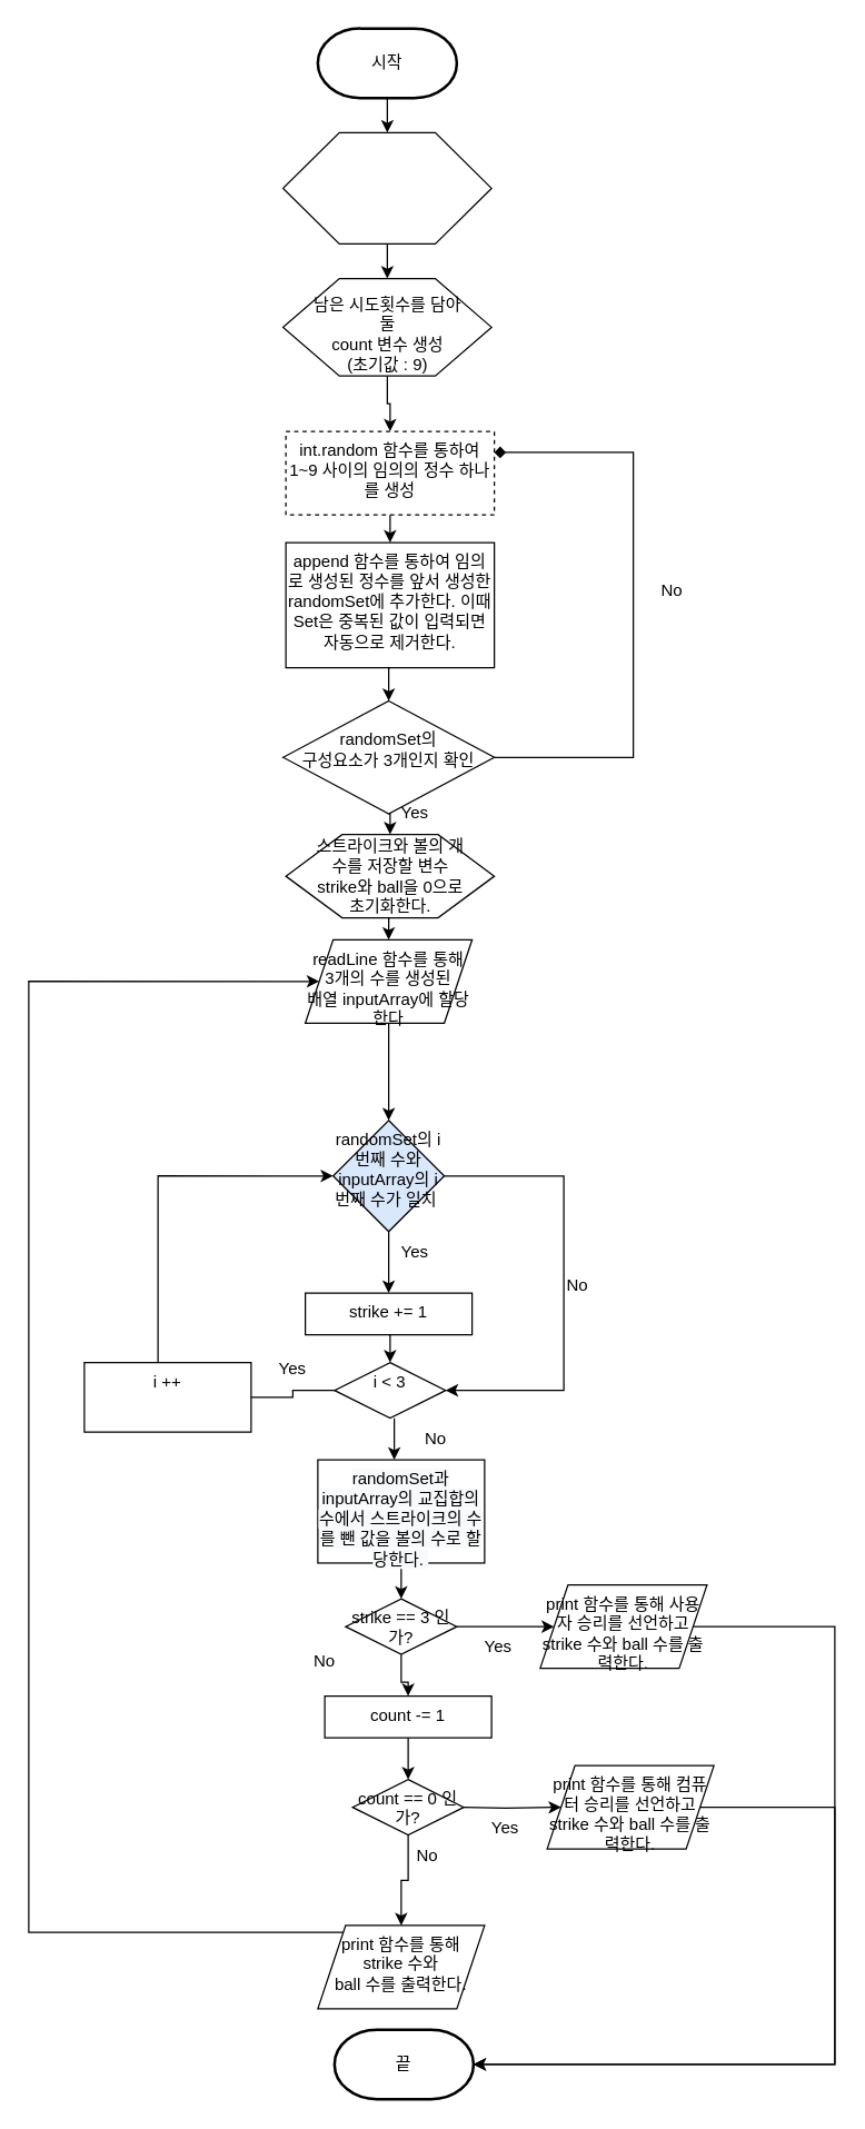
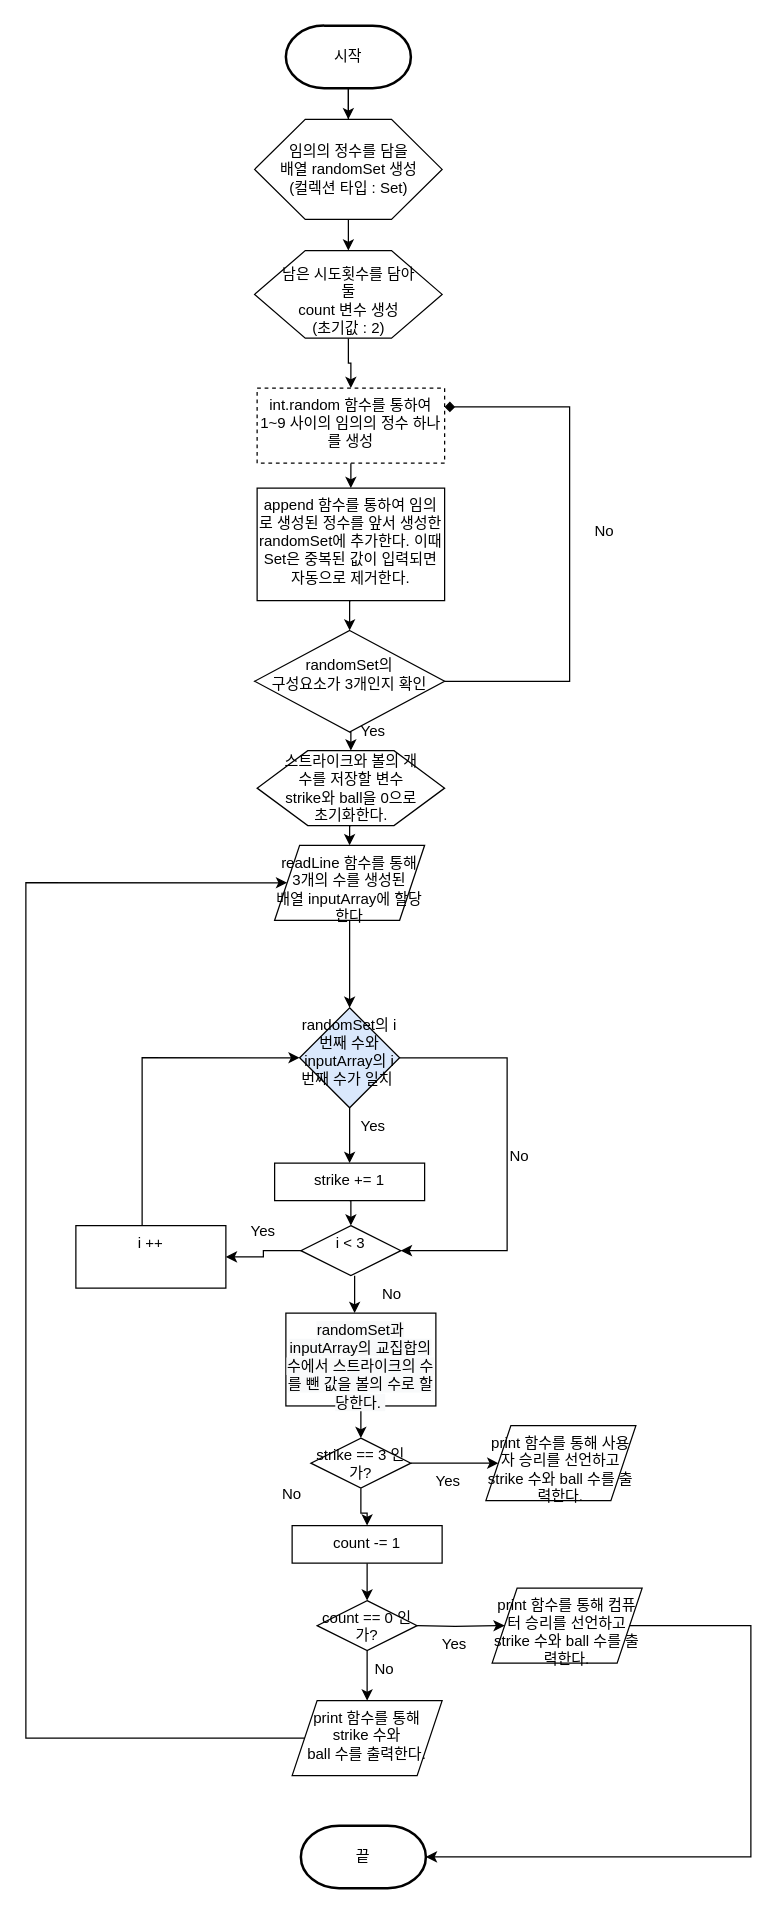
  <mxCell id="0" />
  <mxCell id="1" parent="0" />
+ <mxCell id="2" value="" style="edgeStyle=orthogonalEdgeStyle;rounded=0;orthogonalLoop=1;jettySize=auto;html=1;" edge="1" parent="1" source="4" target="7"><mxGeometry relative="1" as="geometry" /></mxCell>
  <mxCell id="3" style="edgeStyle=orthogonalEdgeStyle;rounded=0;orthogonalLoop=1;jettySize=auto;html=1;exitX=0.5;exitY=1;exitDx=0;exitDy=0;exitPerimeter=0;entryX=0.5;entryY=0;entryDx=0;entryDy=0;" edge="1" parent="1" source="4" target="6"><mxGeometry relative="1" as="geometry" /></mxCell>
  <mxCell id="4" value="시작" style="strokeWidth=2;html=1;shape=mxgraph.flowchart.terminator;whiteSpace=wrap;" vertex="1" parent="1"><mxGeometry x="228" y="20" width="100" height="50" as="geometry" /></mxCell>
  <mxCell id="5" style="edgeStyle=orthogonalEdgeStyle;rounded=0;orthogonalLoop=1;jettySize=auto;html=1;exitX=0.5;exitY=1;exitDx=0;exitDy=0;entryX=0.5;entryY=0;entryDx=0;entryDy=0;" edge="1" parent="1" source="6" target="9"><mxGeometry relative="1" as="geometry" /></mxCell>
  <mxCell id="6" value="" style="verticalLabelPosition=bottom;verticalAlign=top;html=1;shape=hexagon;perimeter=hexagonPerimeter2;arcSize=6;size=0.27;" vertex="1" parent="1"><mxGeometry x="203" y="95" width="150" height="80" as="geometry" /></mxCell>
+ <mxCell id="7" value="임의의 정수를 담을 &lt;br&gt;배열 randomSet 생성&lt;br&gt;(컬렉션 타입 : Set)" style="text;html=1;strokeColor=none;fillColor=none;align=center;verticalAlign=middle;whiteSpace=wrap;rounded=0;" vertex="1" parent="1"><mxGeometry x="219.5" y="120" width="117" height="30" as="geometry" /></mxCell>
  <mxCell id="8" style="edgeStyle=orthogonalEdgeStyle;rounded=0;orthogonalLoop=1;jettySize=auto;html=1;exitX=0.5;exitY=1;exitDx=0;exitDy=0;entryX=0.5;entryY=0;entryDx=0;entryDy=0;" edge="1" parent="1" source="9" target="15"><mxGeometry relative="1" as="geometry" /></mxCell>
  <mxCell id="9" value="" style="verticalLabelPosition=bottom;verticalAlign=top;html=1;shape=hexagon;perimeter=hexagonPerimeter2;arcSize=6;size=0.27;" vertex="1" parent="1"><mxGeometry x="203" y="200" width="150" height="70" as="geometry" /></mxCell>
- <mxCell id="10" value="남은 시도횟수를 담아둘&lt;br&gt;count 변수 생성&lt;br&gt;(초기값 : 9)" style="text;html=1;strokeColor=none;fillColor=none;align=center;verticalAlign=middle;whiteSpace=wrap;rounded=0;" vertex="1" parent="1"><mxGeometry x="219.5" y="225" width="117" height="30" as="geometry" /></mxCell>
+ <mxCell id="10" value="남은 시도횟수를 담아둘&lt;br&gt;count 변수 생성&lt;br&gt;(초기값 : 2)" style="text;html=1;strokeColor=none;fillColor=none;align=center;verticalAlign=middle;whiteSpace=wrap;rounded=0;" vertex="1" parent="1"><mxGeometry x="219.5" y="225" width="117" height="30" as="geometry" /></mxCell>
  <mxCell id="11" style="edgeStyle=orthogonalEdgeStyle;rounded=0;orthogonalLoop=1;jettySize=auto;html=1;entryX=1;entryY=0.25;entryDx=0;entryDy=0;endArrow=diamond;" edge="1" parent="1" source="13" target="15"><mxGeometry relative="1" as="geometry"><Array as="points"><mxPoint x="455" y="544.495" /><mxPoint x="455" y="325" /></Array></mxGeometry></mxCell>
  <mxCell id="12" style="edgeStyle=orthogonalEdgeStyle;rounded=0;orthogonalLoop=1;jettySize=auto;html=1;exitX=0.5;exitY=1;exitDx=0;exitDy=0;entryX=0.5;entryY=0;entryDx=0;entryDy=0;" edge="1" parent="1" source="13" target="24"><mxGeometry relative="1" as="geometry" /></mxCell>
  <mxCell id="13" value="&lt;br&gt;randomSet의&lt;br&gt;구성요소가 3개인지 확인" style="rhombus;whiteSpace=wrap;html=1;verticalAlign=top;arcSize=6;" vertex="1" parent="1"><mxGeometry x="203" y="503.87" width="152" height="81.25" as="geometry" /></mxCell>
  <mxCell id="14" style="edgeStyle=orthogonalEdgeStyle;rounded=0;orthogonalLoop=1;jettySize=auto;html=1;exitX=0.5;exitY=1;exitDx=0;exitDy=0;entryX=0.5;entryY=0;entryDx=0;entryDy=0;" edge="1" parent="1" source="15" target="17"><mxGeometry relative="1" as="geometry" /></mxCell>
  <mxCell id="15" value="int.random 함수를 통하여 1~9 사이의 임의의 정수 하나를 생성" style="whiteSpace=wrap;html=1;verticalAlign=top;arcSize=6;dashed=1;" vertex="1" parent="1"><mxGeometry x="205" y="310" width="150" height="60" as="geometry" /></mxCell>
  <mxCell id="16" style="edgeStyle=orthogonalEdgeStyle;rounded=0;orthogonalLoop=1;jettySize=auto;html=1;exitX=0.5;exitY=1;exitDx=0;exitDy=0;entryX=0.5;entryY=0;entryDx=0;entryDy=0;" edge="1" parent="1" source="17" target="13"><mxGeometry relative="1" as="geometry" /></mxCell>
  <mxCell id="17" value="append 함수를 통하여 임의로 생성된 정수를 앞서 생성한 randomSet에 추가한다. 이때 Set은 중복된 값이 입력되면 자동으로 제거한다." style="whiteSpace=wrap;html=1;verticalAlign=top;arcSize=6;" vertex="1" parent="1"><mxGeometry x="205" y="390" width="150" height="90" as="geometry" /></mxCell>
  <mxCell id="18" value="" style="edgeStyle=orthogonalEdgeStyle;rounded=0;orthogonalLoop=1;jettySize=auto;html=1;" edge="1" parent="1" source="19" target="22"><mxGeometry relative="1" as="geometry" /></mxCell>
  <mxCell id="19" value="readLine 함수를 통해&lt;br&gt;3개의 수를 생성된&lt;br&gt;배열 inputArray에 할당한다" style="shape=parallelogram;perimeter=parallelogramPerimeter;whiteSpace=wrap;html=1;fixedSize=1;verticalAlign=top;arcSize=6;" vertex="1" parent="1"><mxGeometry x="219" y="675.745" width="120" height="60" as="geometry" /></mxCell>
  <mxCell id="20" value="" style="edgeStyle=orthogonalEdgeStyle;rounded=0;orthogonalLoop=1;jettySize=auto;html=1;" edge="1" parent="1" source="22"><mxGeometry relative="1" as="geometry"><mxPoint x="279" y="930" as="targetPoint" /></mxGeometry></mxCell>
  <mxCell id="21" style="edgeStyle=orthogonalEdgeStyle;rounded=0;orthogonalLoop=1;jettySize=auto;html=1;entryX=1;entryY=0.5;entryDx=0;entryDy=0;" edge="1" parent="1" source="22" target="32"><mxGeometry relative="1" as="geometry"><Array as="points"><mxPoint x="405" y="846" /><mxPoint x="405" y="1000" /></Array></mxGeometry></mxCell>
  <mxCell id="22" value="randomSet의 i번째 수와 inputArray의 i번째 수가 일치&amp;nbsp;" style="rhombus;whiteSpace=wrap;html=1;verticalAlign=top;arcSize=6;fillColor=#dae8fc;" vertex="1" parent="1"><mxGeometry x="239" y="805.745" width="80" height="80" as="geometry" /></mxCell>
  <mxCell id="23" style="edgeStyle=orthogonalEdgeStyle;rounded=0;orthogonalLoop=1;jettySize=auto;html=1;exitX=0.5;exitY=1;exitDx=0;exitDy=0;entryX=0.5;entryY=0;entryDx=0;entryDy=0;" edge="1" parent="1" source="24" target="19"><mxGeometry relative="1" as="geometry" /></mxCell>
  <mxCell id="24" value="" style="verticalLabelPosition=bottom;verticalAlign=top;html=1;shape=hexagon;perimeter=hexagonPerimeter2;arcSize=6;size=0.27;" vertex="1" parent="1"><mxGeometry x="205" y="600" width="150" height="60" as="geometry" /></mxCell>
  <mxCell id="25" value="스트라이크와 볼의 개수를 저장할 변수 strike와 ball을 0으로 초기화한다." style="text;html=1;strokeColor=none;fillColor=none;align=center;verticalAlign=middle;whiteSpace=wrap;rounded=0;" vertex="1" parent="1"><mxGeometry x="221.5" y="615" width="117" height="30" as="geometry" /></mxCell>
  <mxCell id="26" style="edgeStyle=orthogonalEdgeStyle;rounded=0;orthogonalLoop=1;jettySize=auto;html=1;exitX=0.5;exitY=1;exitDx=0;exitDy=0;entryX=0.5;entryY=0;entryDx=0;entryDy=0;" edge="1" parent="1" source="27" target="42"><mxGeometry relative="1" as="geometry" /></mxCell>
  <mxCell id="27" value="&lt;span style=&quot;color: rgb(0 , 0 , 0) ; font-family: &amp;#34;helvetica&amp;#34; ; font-size: 12px ; font-style: normal ; font-weight: 400 ; letter-spacing: normal ; text-align: center ; text-indent: 0px ; text-transform: none ; word-spacing: 0px ; background-color: rgb(248 , 249 , 250) ; display: inline ; float: none&quot;&gt;randomSet과 inputArray의 교집합의 수에서 스트라이크의 수를 뺀 값을 볼의 수로 할당한다.&amp;nbsp;&lt;/span&gt;" style="whiteSpace=wrap;html=1;verticalAlign=top;arcSize=6;" vertex="1" parent="1"><mxGeometry x="228" y="1050" width="120" height="74.26" as="geometry" /></mxCell>
  <mxCell id="28" value="Yes" style="text;html=1;strokeColor=none;fillColor=none;align=center;verticalAlign=middle;whiteSpace=wrap;rounded=0;" vertex="1" parent="1"><mxGeometry x="268" y="885.74" width="60" height="30" as="geometry" /></mxCell>
  <mxCell id="29" style="edgeStyle=orthogonalEdgeStyle;rounded=0;orthogonalLoop=1;jettySize=auto;html=1;exitX=0.5;exitY=1;exitDx=0;exitDy=0;entryX=0.5;entryY=0;entryDx=0;entryDy=0;" edge="1" parent="1" source="30" target="32"><mxGeometry relative="1" as="geometry" /></mxCell>
  <mxCell id="30" value="&lt;font face=&quot;helvetica&quot;&gt;strike += 1&lt;/font&gt;" style="whiteSpace=wrap;html=1;verticalAlign=top;arcSize=6;" vertex="1" parent="1"><mxGeometry x="219" y="930" width="120" height="30" as="geometry" /></mxCell>
- <mxCell id="31" value="" style="edgeStyle=orthogonalEdgeStyle;rounded=0;orthogonalLoop=1;jettySize=auto;html=1;endArrow=none;" edge="1" parent="1" source="32" target="35"><mxGeometry relative="1" as="geometry" /></mxCell>
+ <mxCell id="31" value="" style="edgeStyle=orthogonalEdgeStyle;rounded=0;orthogonalLoop=1;jettySize=auto;html=1;" edge="1" parent="1" source="32" target="35"><mxGeometry relative="1" as="geometry" /></mxCell>
  <mxCell id="32" value="i &amp;lt; 3" style="rhombus;whiteSpace=wrap;html=1;verticalAlign=top;arcSize=6;" vertex="1" parent="1"><mxGeometry x="240" y="980" width="80" height="40" as="geometry" /></mxCell>
  <mxCell id="33" value="No" style="text;html=1;strokeColor=none;fillColor=none;align=center;verticalAlign=middle;whiteSpace=wrap;rounded=0;" vertex="1" parent="1"><mxGeometry x="385" y="910" width="60" height="30" as="geometry" /></mxCell>
  <mxCell id="34" style="edgeStyle=orthogonalEdgeStyle;rounded=0;orthogonalLoop=1;jettySize=auto;html=1;entryX=0;entryY=0.5;entryDx=0;entryDy=0;" edge="1" parent="1" source="35" target="22"><mxGeometry relative="1" as="geometry"><Array as="points"><mxPoint x="113" y="846" /></Array></mxGeometry></mxCell>
  <mxCell id="35" value="i ++" style="whiteSpace=wrap;html=1;verticalAlign=top;arcSize=6;" vertex="1" parent="1"><mxGeometry x="60" y="980" width="120" height="50" as="geometry" /></mxCell>
  <mxCell id="36" value="Yes" style="text;html=1;strokeColor=none;fillColor=none;align=center;verticalAlign=middle;whiteSpace=wrap;rounded=0;" vertex="1" parent="1"><mxGeometry x="180" y="970" width="60" height="30" as="geometry" /></mxCell>
  <mxCell id="37" value="No" style="text;html=1;strokeColor=none;fillColor=none;align=center;verticalAlign=middle;whiteSpace=wrap;rounded=0;" vertex="1" parent="1"><mxGeometry x="283" y="1020" width="60" height="30" as="geometry" /></mxCell>
  <mxCell id="38" style="edgeStyle=orthogonalEdgeStyle;rounded=0;orthogonalLoop=1;jettySize=auto;html=1;entryX=0;entryY=0.5;entryDx=0;entryDy=0;" edge="1" parent="1" source="39" target="19"><mxGeometry relative="1" as="geometry"><Array as="points"><mxPoint x="20" y="1390" /><mxPoint x="20" y="706" /></Array></mxGeometry></mxCell>
- <mxCell id="39" value="print 함수를 통해&lt;br&gt;strike 수와&lt;br&gt;ball 수를 출력한다." style="shape=parallelogram;perimeter=parallelogramPerimeter;whiteSpace=wrap;html=1;fixedSize=1;verticalAlign=top;arcSize=6;" vertex="1" parent="1"><mxGeometry x="228" y="1385.005" width="120" height="60" as="geometry" /></mxCell>
+ <mxCell id="39" value="print 함수를 통해&lt;br&gt;strike 수와&lt;br&gt;ball 수를 출력한다." style="shape=parallelogram;perimeter=parallelogramPerimeter;whiteSpace=wrap;html=1;fixedSize=1;verticalAlign=top;arcSize=6;" vertex="1" parent="1"><mxGeometry x="233" y="1360.005" width="120" height="60" as="geometry" /></mxCell>
  <mxCell id="40" value="" style="edgeStyle=orthogonalEdgeStyle;rounded=0;orthogonalLoop=1;jettySize=auto;html=1;" edge="1" parent="1" source="42" target="44"><mxGeometry relative="1" as="geometry" /></mxCell>
  <mxCell id="41" style="edgeStyle=orthogonalEdgeStyle;rounded=0;orthogonalLoop=1;jettySize=auto;html=1;exitX=0.5;exitY=1;exitDx=0;exitDy=0;" edge="1" parent="1" source="42" target="48"><mxGeometry relative="1" as="geometry" /></mxCell>
  <mxCell id="42" value="strike == 3 인가?" style="rhombus;whiteSpace=wrap;html=1;verticalAlign=top;arcSize=6;" vertex="1" parent="1"><mxGeometry x="248" width="80" height="40" as="geometry" y="1150" /></mxCell>
- <mxCell id="43" style="edgeStyle=orthogonalEdgeStyle;rounded=0;orthogonalLoop=1;jettySize=auto;html=1;exitX=1;exitY=0.5;exitDx=0;exitDy=0;entryX=1;entryY=0.5;entryDx=0;entryDy=0;entryPerimeter=0;" edge="1" parent="1" source="44" target="59"><mxGeometry relative="1" as="geometry"><Array as="points"><mxPoint x="600" y="1170" /><mxPoint x="600" y="1485" /></Array></mxGeometry></mxCell>
  <mxCell id="44" value="print 함수를 통해 사용자 승리를 선언하고 strike 수와 ball 수를 출력한다." style="shape=parallelogram;perimeter=parallelogramPerimeter;whiteSpace=wrap;html=1;fixedSize=1;verticalAlign=top;arcSize=6;" vertex="1" parent="1"><mxGeometry x="388" y="1140" width="120" height="60" as="geometry" /></mxCell>
  <mxCell id="45" value="Yes" style="text;html=1;strokeColor=none;fillColor=none;align=center;verticalAlign=middle;whiteSpace=wrap;rounded=0;" vertex="1" parent="1"><mxGeometry x="328" y="1170" width="60" height="30" as="geometry" /></mxCell>
  <mxCell id="46" value="No" style="text;html=1;strokeColor=none;fillColor=none;align=center;verticalAlign=middle;whiteSpace=wrap;rounded=0;" vertex="1" parent="1"><mxGeometry x="203" y="1180" width="60" height="30" as="geometry" /></mxCell>
  <mxCell id="47" style="edgeStyle=orthogonalEdgeStyle;rounded=0;orthogonalLoop=1;jettySize=auto;html=1;exitX=0.5;exitY=1;exitDx=0;exitDy=0;entryX=0.5;entryY=0;entryDx=0;entryDy=0;" edge="1" parent="1" source="48" target="50"><mxGeometry relative="1" as="geometry" /></mxCell>
  <mxCell id="48" value="&lt;font face=&quot;helvetica&quot;&gt;count -= 1&lt;/font&gt;" style="whiteSpace=wrap;html=1;verticalAlign=top;arcSize=6;" vertex="1" parent="1"><mxGeometry x="233" y="1220" width="120" height="30" as="geometry" /></mxCell>
  <mxCell id="49" style="edgeStyle=orthogonalEdgeStyle;rounded=0;orthogonalLoop=1;jettySize=auto;html=1;exitX=0.5;exitY=1;exitDx=0;exitDy=0;" edge="1" parent="1" source="50" target="39"><mxGeometry relative="1" as="geometry" /></mxCell>
  <mxCell id="50" value="count == 0 인가?" style="rhombus;whiteSpace=wrap;html=1;verticalAlign=top;arcSize=6;" vertex="1" parent="1"><mxGeometry x="253" y="1280" width="80" height="40" as="geometry" /></mxCell>
  <mxCell id="51" value="" style="edgeStyle=orthogonalEdgeStyle;rounded=0;orthogonalLoop=1;jettySize=auto;html=1;" edge="1" parent="1" target="53"><mxGeometry relative="1" as="geometry"><mxPoint x="333" y="1300" as="sourcePoint" /></mxGeometry></mxCell>
  <mxCell id="52" style="edgeStyle=orthogonalEdgeStyle;rounded=0;orthogonalLoop=1;jettySize=auto;html=1;entryX=1;entryY=0.5;entryDx=0;entryDy=0;entryPerimeter=0;" edge="1" parent="1" source="53" target="59"><mxGeometry relative="1" as="geometry"><Array as="points"><mxPoint x="600" y="1300" /><mxPoint x="600" y="1485" /></Array></mxGeometry></mxCell>
  <mxCell id="53" value="print 함수를 통해 컴퓨터 승리를 선언하고 strike 수와 ball 수를 출력한다." style="shape=parallelogram;perimeter=parallelogramPerimeter;whiteSpace=wrap;html=1;fixedSize=1;verticalAlign=top;arcSize=6;" vertex="1" parent="1"><mxGeometry x="393" y="1270" width="120" height="60" as="geometry" /></mxCell>
  <mxCell id="54" value="Yes" style="text;html=1;strokeColor=none;fillColor=none;align=center;verticalAlign=middle;whiteSpace=wrap;rounded=0;" vertex="1" parent="1"><mxGeometry x="333" y="1300" width="60" height="30" as="geometry" /></mxCell>
  <mxCell id="55" style="edgeStyle=orthogonalEdgeStyle;rounded=0;orthogonalLoop=1;jettySize=auto;html=1;exitX=0;exitY=0;exitDx=0;exitDy=0;entryX=0;entryY=1;entryDx=0;entryDy=0;" edge="1" parent="1" source="37" target="37"><mxGeometry relative="1" as="geometry" /></mxCell>
  <mxCell id="56" value="Yes" style="text;html=1;strokeColor=none;fillColor=none;align=center;verticalAlign=middle;whiteSpace=wrap;rounded=0;" vertex="1" parent="1"><mxGeometry x="268" y="570" width="60" height="30" as="geometry" /></mxCell>
  <mxCell id="57" value="No" style="text;html=1;strokeColor=none;fillColor=none;align=center;verticalAlign=middle;whiteSpace=wrap;rounded=0;" vertex="1" parent="1"><mxGeometry x="453" y="410" width="60" height="30" as="geometry" /></mxCell>
  <mxCell id="58" value="No" style="text;html=1;strokeColor=none;fillColor=none;align=center;verticalAlign=middle;whiteSpace=wrap;rounded=0;" vertex="1" parent="1"><mxGeometry x="276.5" y="1320" width="60" height="30" as="geometry" /></mxCell>
  <mxCell id="59" value="끝" style="strokeWidth=2;html=1;shape=mxgraph.flowchart.terminator;whiteSpace=wrap;" vertex="1" parent="1"><mxGeometry x="240" y="1460" width="100" height="50" as="geometry" /></mxCell>
